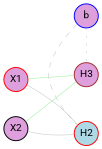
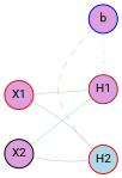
  graph {
    fontname=Roboto
    rankdir=LR
    node [color=red fillcolor=plum fixedsize=true fontcolor=black fontname=Roboto fontsize=10 shape=circle style=filled]
    edge [color=grey fontcolor=white fontname=Roboto fontsize=10 penwidth=0.5 style=solid]
-   H1 [color=brown height=0.35 width=0.35 label=H3]
+   H1 [color=brown height=0.35 width=0.35]
    H2 [fillcolor=lightblue height=0.35 width=0.35]
    n3 [color=blue height=0.35 label=b width=0.35]
    X1 [height=0.35 width=0.35]
    X2 [color=black height=0.35 width=0.35]
    subgraph sub_1 {
      rank=same
      H1
      H2
      n3
    }
    H1 -- H2 [style=invis]
    n3 -- H1 [style=dotted]
    n3 -- H2 [style=dashed]
    X1 -- H1 [color=lightgreen label="w₁"]
    X1 -- H2
    X2 -- H1 [color=lightgreen label="w₁"]
    X2 -- H2
  }
